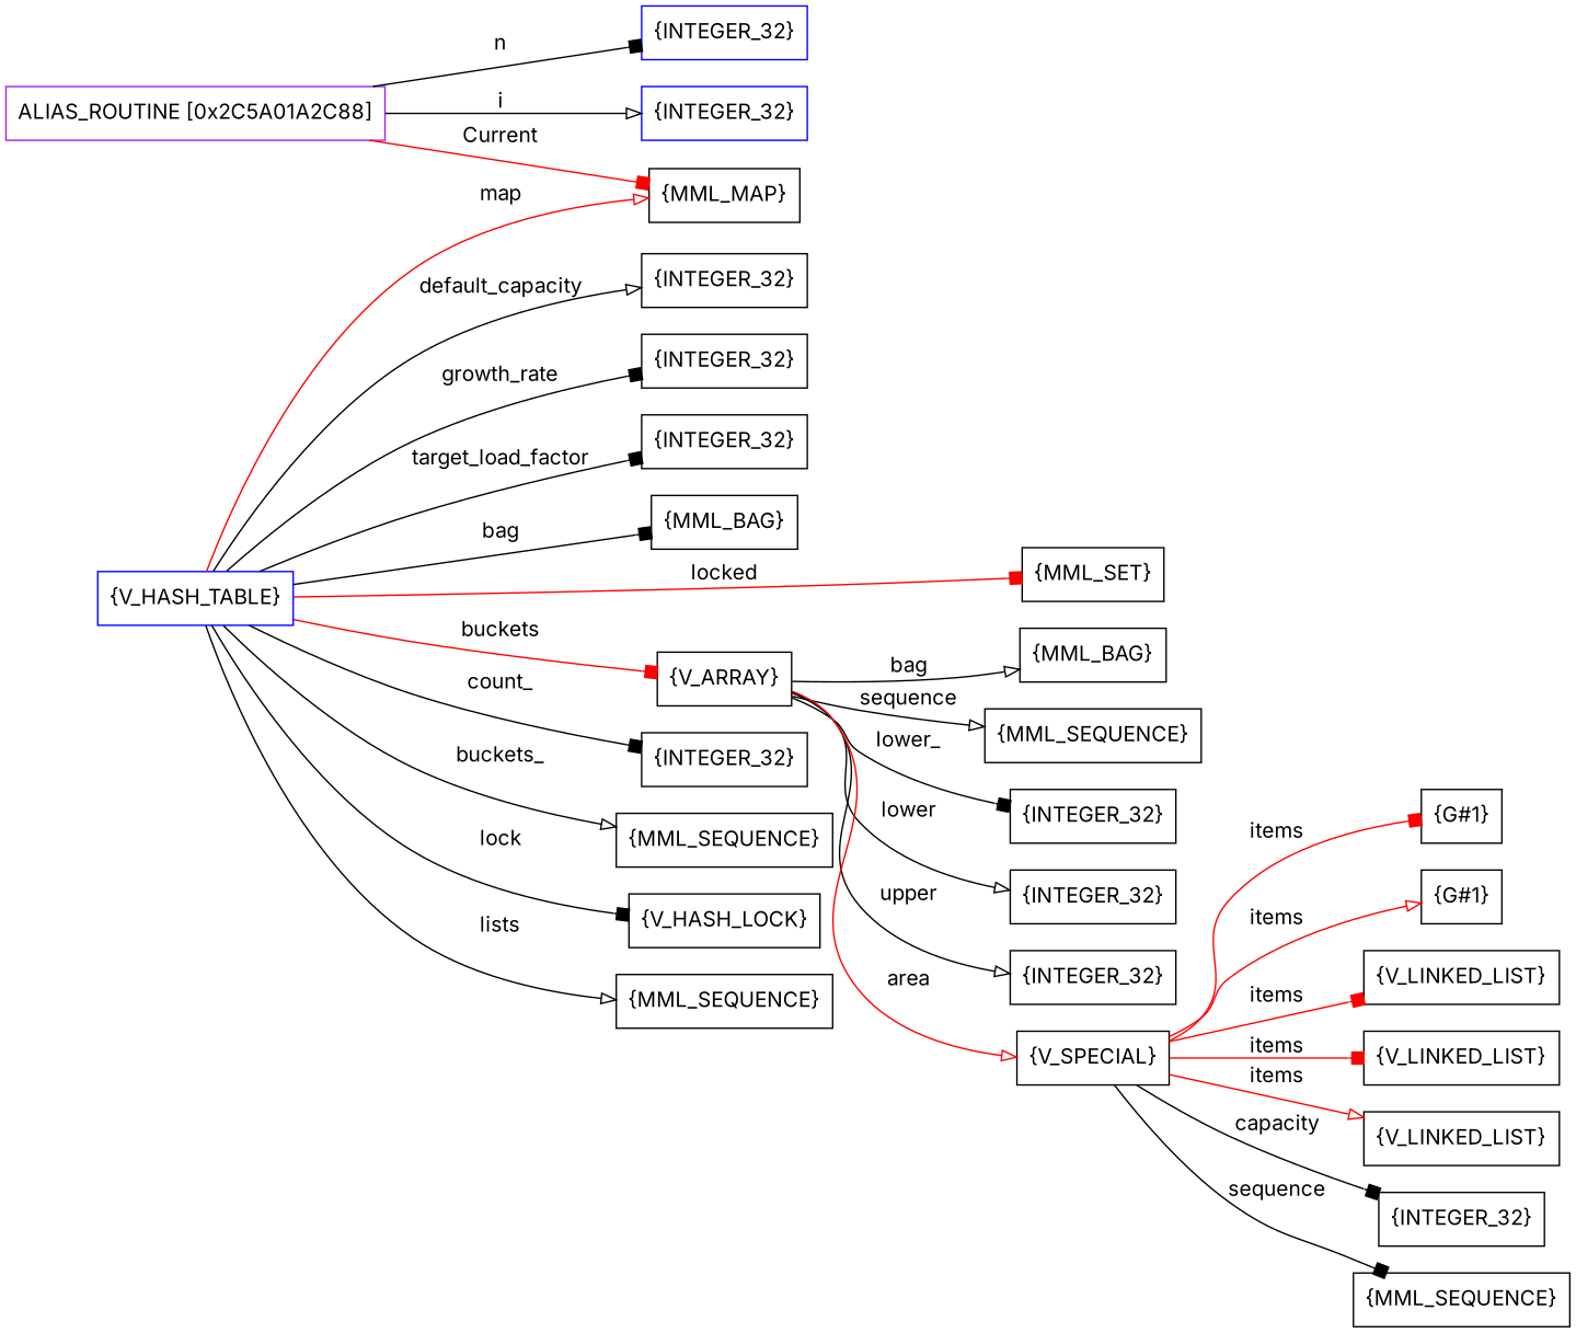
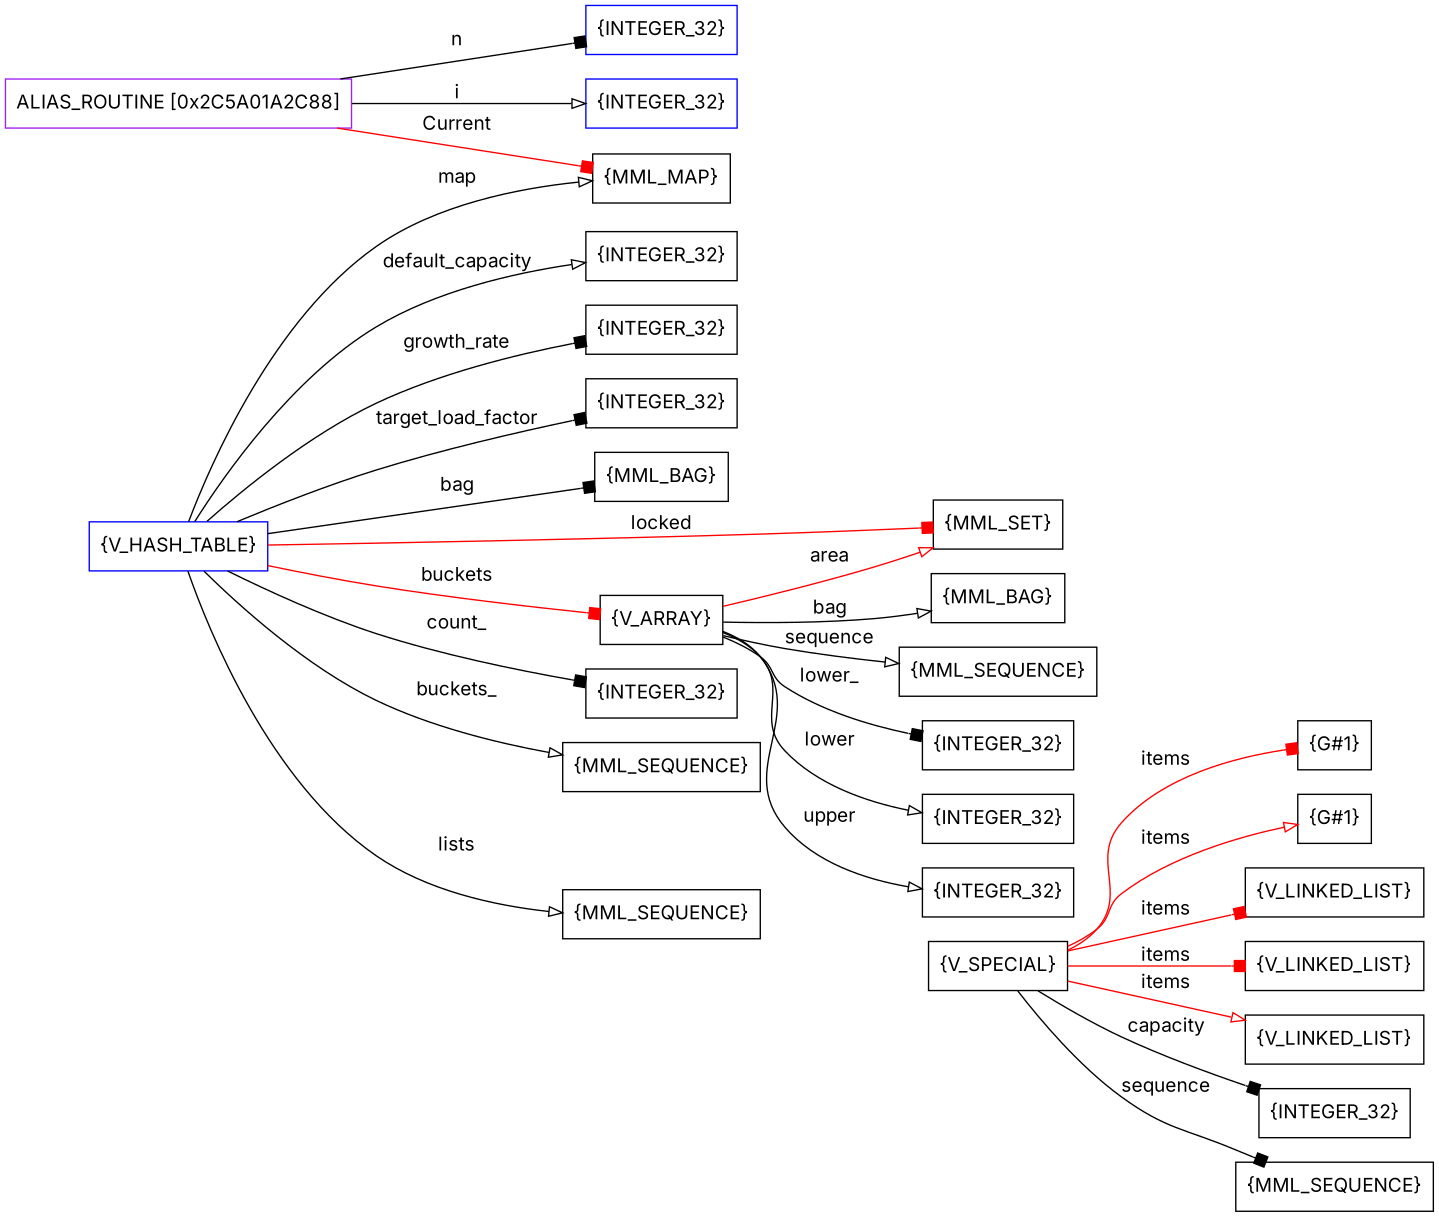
  digraph {
    fontname=Inter
    rankdir=LR
    node [fontname=Inter shape=box]
    edge [arrowhead=box fontname=Inter]
    n1 [color=purple label=<ALIAS_ROUTINE [0x2C5A01A2C88]>]
    n2 [color=blue label=<{INTEGER_32}>]
    n3 [color=blue label=<{INTEGER_32}>]
    n4 [label=<{MML_MAP}>]
    n5 [color=blue label=<{V_HASH_TABLE}>]
    n6 [label=<{INTEGER_32}>]
    n7 [label=<{INTEGER_32}>]
    n8 [label=<{INTEGER_32}>]
    n9 [label=<{MML_BAG}>]
    n10 [label=<{MML_SET}>]
    n11 [label=<{V_ARRAY}>]
    n12 [label=<{INTEGER_32}>]
    n13 [label=<{MML_SEQUENCE}>]
-   n14 [label=<{V_HASH_LOCK}>]
    n15 [label=<{MML_SEQUENCE}>]
    n16 [label=<{MML_BAG}>]
    n17 [label=<{MML_SEQUENCE}>]
    n18 [label=<{INTEGER_32}>]
    n19 [label=<{INTEGER_32}>]
    n20 [label=<{INTEGER_32}>]
    n21 [label=<{V_SPECIAL}>]
    n22 [label=<{G#1}>]
    n23 [label=<{G#1}>]
    n24 [label=<{V_LINKED_LIST}>]
    n25 [label=<{V_LINKED_LIST}>]
    n26 [label=<{V_LINKED_LIST}>]
    n27 [label=<{INTEGER_32}>]
    n28 [label=<{MML_SEQUENCE}>]
    n1 -> n2 [label=<n>]
    n1 -> n3 [arrowhead=onormal label=<i>]
    n1 -> n4 [color=red label=<Current>]
-   n5 -> n4 [arrowhead=onormal label=<map> color=red]
+   n5 -> n4 [arrowhead=onormal label=<map>]
    n5 -> n6 [arrowhead=onormal label=<default_capacity>]
    n5 -> n7 [label=<growth_rate>]
    n5 -> n8 [label=<target_load_factor>]
    n5 -> n9 [label=<bag>]
    n5 -> n10 [color=red label=<locked>]
    n5 -> n11 [color=red label=<buckets>]
    n5 -> n12 [label=<count_>]
    n5 -> n13 [arrowhead=onormal label=<buckets_>]
-   n5 -> n14 [label=<lock>]
    n5 -> n15 [arrowhead=onormal label=<lists>]
    n11 -> n16 [arrowhead=onormal label=<bag>]
    n11 -> n17 [arrowhead=onormal label=<sequence>]
    n11 -> n18 [label=<lower_>]
    n11 -> n19 [arrowhead=onormal label=<lower>]
    n11 -> n20 [arrowhead=onormal label=<upper>]
-   n11 -> n21 [arrowhead=onormal color=red label=<area>]
+   n11 -> n10 [arrowhead=onormal color=red label=<area>]
    n21 -> n22 [color=red label=<items>]
    n21 -> n23 [arrowhead=onormal color=red label=<items>]
    n21 -> n24 [color=red label=<items>]
    n21 -> n25 [color=red label=<items>]
    n21 -> n26 [arrowhead=onormal color=red label=<items>]
    n21 -> n27 [label=<capacity>]
    n21 -> n28 [label=<sequence>]
  }
